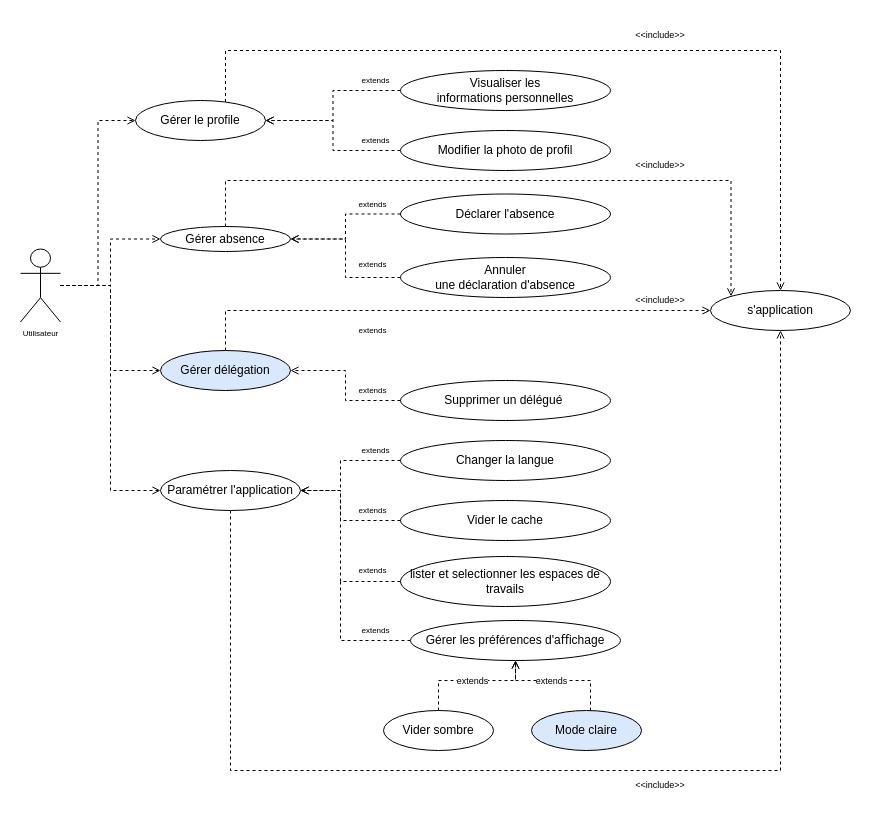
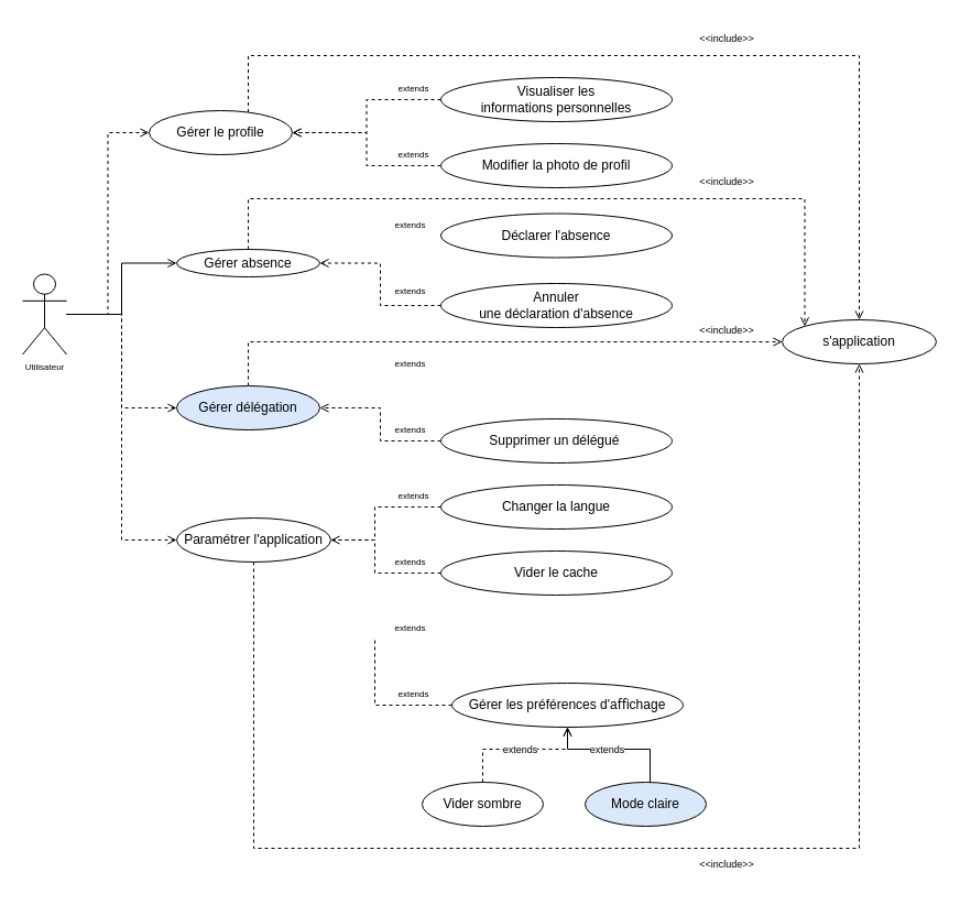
  <mxCell id="0" />
  <mxCell id="1" parent="0" />
  <mxCell id="2" style="edgeStyle=orthogonalEdgeStyle;html=1;dashed=1;rounded=0;endArrow=open;endFill=0;" edge="1" parent="1" source="3" target="31"><mxGeometry relative="1" as="geometry" /></mxCell>
  <mxCell id="3" value="&lt;div&gt;Visualiser l&lt;span style=&quot;background-color: initial;&quot;&gt;es informations&amp;nbsp;&lt;/span&gt;&lt;span style=&quot;background-color: initial;&quot;&gt;personnelles&lt;/span&gt;&lt;/div&gt;" style="ellipse;whiteSpace=wrap;html=1;" parent="1" vertex="1"><mxGeometry x="400" y="70" width="210" height="40" as="geometry" /></mxCell>
  <mxCell id="4" style="edgeStyle=orthogonalEdgeStyle;html=1;entryX=1;entryY=0.5;entryDx=0;entryDy=0;dashed=1;rounded=0;endArrow=open;endFill=0;" edge="1" parent="1" source="5" target="31"><mxGeometry relative="1" as="geometry" /></mxCell>
  <mxCell id="5" value="&lt;div&gt;Modifier&amp;nbsp;&lt;span style=&quot;background-color: initial;&quot;&gt;la photo de profil&lt;/span&gt;&lt;/div&gt;" style="ellipse;whiteSpace=wrap;html=1;" parent="1" vertex="1"><mxGeometry x="400" y="130" width="210" height="40" as="geometry" /></mxCell>
- <mxCell id="6" style="edgeStyle=orthogonalEdgeStyle;html=1;dashed=1;rounded=0;endArrow=open;endFill=0;" edge="1" parent="1" source="7" target="27"><mxGeometry relative="1" as="geometry" /></mxCell>
  <mxCell id="7" value="&lt;div&gt;Déclarer&amp;nbsp;&lt;span style=&quot;background-color: initial;&quot;&gt;l'absence&lt;/span&gt;&lt;/div&gt;" style="ellipse;whiteSpace=wrap;html=1;" parent="1" vertex="1"><mxGeometry x="400" y="193.5" width="210" height="40" as="geometry" /></mxCell>
  <mxCell id="8" style="edgeStyle=orthogonalEdgeStyle;html=1;entryX=1;entryY=0.5;entryDx=0;entryDy=0;dashed=1;rounded=0;endArrow=open;endFill=0;" edge="1" parent="1" source="9" target="27"><mxGeometry relative="1" as="geometry" /></mxCell>
  <mxCell id="9" value="&lt;div&gt;Annuler&lt;/div&gt;&lt;div&gt;une déclara&lt;span style=&quot;background-color: initial;&quot;&gt;tion d'absence&lt;/span&gt;&lt;/div&gt;" style="ellipse;whiteSpace=wrap;html=1;" parent="1" vertex="1"><mxGeometry x="400" y="257" width="210" height="40" as="geometry" /></mxCell>
  <mxCell id="10" style="edgeStyle=orthogonalEdgeStyle;html=1;entryX=1;entryY=0.5;entryDx=0;entryDy=0;dashed=1;rounded=0;endArrow=open;endFill=0;" edge="1" parent="1" source="11" target="29"><mxGeometry relative="1" as="geometry" /></mxCell>
  <mxCell id="11" value="&lt;div&gt;Supprimer un délégué&amp;nbsp;&lt;/div&gt;" style="ellipse;whiteSpace=wrap;html=1;" parent="1" vertex="1"><mxGeometry x="400" y="380" width="210" height="40" as="geometry" /></mxCell>
  <mxCell id="12" style="edgeStyle=orthogonalEdgeStyle;html=1;entryX=1;entryY=0.5;entryDx=0;entryDy=0;dashed=1;rounded=0;endArrow=none;endFill=0;" edge="1" parent="1" source="13" target="33"><mxGeometry relative="1" as="geometry"><Array as="points"><mxPoint x="340" y="460" /><mxPoint x="340" y="490" /></Array></mxGeometry></mxCell>
  <mxCell id="13" value="Changer la langue" style="ellipse;whiteSpace=wrap;html=1;" parent="1" vertex="1"><mxGeometry x="400" y="440" width="210" height="40" as="geometry" /></mxCell>
  <mxCell id="14" style="edgeStyle=orthogonalEdgeStyle;html=1;dashed=1;rounded=0;entryX=1;entryY=0.5;entryDx=0;entryDy=0;endArrow=open;endFill=0;" edge="1" parent="1" source="15" target="33"><mxGeometry relative="1" as="geometry"><mxPoint x="280" y="490" as="targetPoint" /><Array as="points"><mxPoint x="340" y="520" /><mxPoint x="340" y="490" /></Array></mxGeometry></mxCell>
  <mxCell id="15" value="Vider le cache" style="ellipse;whiteSpace=wrap;html=1;" parent="1" vertex="1"><mxGeometry x="400" y="500" width="210" height="40" as="geometry" /></mxCell>
- <mxCell id="16" style="edgeStyle=orthogonalEdgeStyle;html=1;entryX=1;entryY=0.5;entryDx=0;entryDy=0;dashed=1;rounded=0;endArrow=open;endFill=0;" edge="1" parent="1" source="17" target="33"><mxGeometry relative="1" as="geometry"><Array as="points"><mxPoint x="340" y="581" /><mxPoint x="340" y="490" /></Array></mxGeometry></mxCell>
- <mxCell id="17" value="lister et selectionner les espaces de travails" style="ellipse;whiteSpace=wrap;html=1;" parent="1" vertex="1"><mxGeometry x="400" y="556" width="210" height="50" as="geometry" /></mxCell>
  <mxCell id="18" value="extends" style="text;html=1;align=center;verticalAlign=middle;resizable=0;points=[];autosize=1;strokeColor=none;fillColor=none;fontSize=8;" parent="1" vertex="1"><mxGeometry x="350" y="620" width="50" height="20" as="geometry" /></mxCell>
  <mxCell id="19" style="edgeStyle=orthogonalEdgeStyle;rounded=0;html=1;dashed=1;endArrow=open;endFill=0;entryX=0;entryY=0.5;entryDx=0;entryDy=0;" edge="1" parent="1" source="23" target="31"><mxGeometry relative="1" as="geometry" /></mxCell>
- <mxCell id="20" style="edgeStyle=orthogonalEdgeStyle;rounded=0;html=1;entryX=0;entryY=0.5;entryDx=0;entryDy=0;dashed=1;endArrow=open;endFill=0;" edge="1" parent="1" source="23" target="27"><mxGeometry relative="1" as="geometry" /></mxCell>
+ <mxCell id="20" style="edgeStyle=orthogonalEdgeStyle;rounded=0;html=1;entryX=0;entryY=0.5;entryDx=0;entryDy=0;dashed=0;endArrow=open;endFill=0;" edge="1" parent="1" source="23" target="27"><mxGeometry relative="1" as="geometry" /></mxCell>
  <mxCell id="21" style="edgeStyle=orthogonalEdgeStyle;rounded=0;html=1;entryX=0;entryY=0.5;entryDx=0;entryDy=0;dashed=1;endArrow=open;endFill=0;" edge="1" parent="1" source="23" target="29"><mxGeometry relative="1" as="geometry" /></mxCell>
  <mxCell id="22" style="edgeStyle=orthogonalEdgeStyle;rounded=0;html=1;dashed=1;endArrow=open;endFill=0;entryX=0;entryY=0.5;entryDx=0;entryDy=0;" edge="1" parent="1" source="23" target="33"><mxGeometry relative="1" as="geometry"><mxPoint x="310" y="490" as="targetPoint" /></mxGeometry></mxCell>
  <mxCell id="23" value="Utilisateur" style="shape=umlActor;verticalLabelPosition=bottom;verticalAlign=top;html=1;fontSize=8;" parent="1" vertex="1"><mxGeometry x="20" y="248.5" width="40" height="73" as="geometry" /></mxCell>
  <mxCell id="24" value="s'application" style="ellipse;whiteSpace=wrap;html=1;" parent="1" vertex="1"><mxGeometry x="710" y="290" width="140" height="40" as="geometry" /></mxCell>
  <mxCell id="25" value="&amp;lt;&amp;lt;include&amp;gt;&amp;gt;" style="text;html=1;strokeColor=none;fillColor=none;align=center;verticalAlign=middle;whiteSpace=wrap;rounded=0;fontSize=9;" parent="1" vertex="1"><mxGeometry x="630" y="285" width="60" height="30" as="geometry" /></mxCell>
  <mxCell id="26" style="edgeStyle=orthogonalEdgeStyle;rounded=0;html=1;entryX=0;entryY=0;entryDx=0;entryDy=0;dashed=1;endArrow=open;endFill=0;" edge="1" parent="1" source="27" target="24"><mxGeometry relative="1" as="geometry"><Array as="points"><mxPoint x="225" y="180" /><mxPoint x="731" y="180" /></Array></mxGeometry></mxCell>
  <mxCell id="27" value="&lt;div&gt;Gérer absence&lt;/div&gt;" style="ellipse;whiteSpace=wrap;html=1;" vertex="1" parent="1"><mxGeometry x="160" y="226" width="130" height="25" as="geometry" /></mxCell>
  <mxCell id="28" style="edgeStyle=orthogonalEdgeStyle;rounded=0;html=1;entryX=0;entryY=0.5;entryDx=0;entryDy=0;dashed=1;endArrow=open;endFill=0;" edge="1" parent="1" source="29" target="24"><mxGeometry relative="1" as="geometry"><Array as="points"><mxPoint x="225" y="310" /></Array></mxGeometry></mxCell>
  <mxCell id="29" value="&lt;div&gt;Gérer délégation&lt;/div&gt;" style="ellipse;whiteSpace=wrap;html=1;fillColor=#dae8fc;" vertex="1" parent="1"><mxGeometry x="160" y="350" width="130" height="40" as="geometry" /></mxCell>
  <mxCell id="30" style="edgeStyle=orthogonalEdgeStyle;rounded=0;html=1;entryX=0.5;entryY=0;entryDx=0;entryDy=0;dashed=1;endArrow=open;endFill=0;" edge="1" parent="1" source="31" target="24"><mxGeometry relative="1" as="geometry"><Array as="points"><mxPoint x="225" y="50" /><mxPoint x="780" y="50" /></Array></mxGeometry></mxCell>
  <mxCell id="31" value="&lt;div&gt;Gérer le profile&lt;/div&gt;" style="ellipse;whiteSpace=wrap;html=1;" vertex="1" parent="1"><mxGeometry x="135" y="100" width="130" height="40" as="geometry" /></mxCell>
  <mxCell id="32" style="edgeStyle=orthogonalEdgeStyle;rounded=0;html=1;entryX=0.5;entryY=1;entryDx=0;entryDy=0;dashed=1;endArrow=open;endFill=0;" edge="1" parent="1" source="33" target="24"><mxGeometry relative="1" as="geometry"><Array as="points"><mxPoint x="230" y="770" /><mxPoint x="780" y="770" /></Array></mxGeometry></mxCell>
  <mxCell id="33" value="&lt;div&gt;Paramétrer l'application&lt;/div&gt;" style="ellipse;whiteSpace=wrap;html=1;" vertex="1" parent="1"><mxGeometry x="160" y="470" width="140" height="40" as="geometry" /></mxCell>
  <mxCell id="34" style="edgeStyle=orthogonalEdgeStyle;html=1;dashed=1;rounded=0;endArrow=none;endFill=0;" edge="1" parent="1" source="35"><mxGeometry relative="1" as="geometry"><mxPoint x="340" y="580" as="targetPoint" /><Array as="points"><mxPoint x="340" y="640" /></Array></mxGeometry></mxCell>
  <mxCell id="35" value="&lt;div&gt;Gérer les&amp;nbsp;&lt;span style=&quot;background-color: initial;&quot;&gt;préférences&amp;nbsp;&lt;/span&gt;&lt;span style=&quot;background-color: initial;&quot;&gt;d'aﬀichage&lt;/span&gt;&lt;/div&gt;" style="ellipse;whiteSpace=wrap;html=1;" vertex="1" parent="1"><mxGeometry x="410" y="620" width="210" height="40" as="geometry" /></mxCell>
- <mxCell id="36" value="&lt;font style=&quot;font-size: 9px;&quot;&gt;extends&lt;/font&gt;" style="edgeStyle=orthogonalEdgeStyle;html=1;entryX=0.5;entryY=1;entryDx=0;entryDy=0;dashed=1;startArrow=none;startFill=0;endArrow=open;endFill=0;rounded=0;" edge="1" parent="1" source="37" target="35"><mxGeometry x="0.1" relative="1" as="geometry"><Array as="points"><mxPoint x="590" y="680" /><mxPoint x="515" y="680" /></Array><mxPoint as="offset" /></mxGeometry></mxCell>
+ <mxCell id="36" value="&lt;font style=&quot;font-size: 9px;&quot;&gt;extends&lt;/font&gt;" style="edgeStyle=orthogonalEdgeStyle;html=1;entryX=0.5;entryY=1;entryDx=0;entryDy=0;dashed=0;startArrow=none;startFill=0;endArrow=open;endFill=0;rounded=0;" edge="1" parent="1" source="37" target="35"><mxGeometry x="0.1" relative="1" as="geometry"><Array as="points"><mxPoint x="590" y="680" /><mxPoint x="515" y="680" /></Array><mxPoint as="offset" /></mxGeometry></mxCell>
  <mxCell id="37" value="&lt;div&gt;Mode claire&lt;/div&gt;" style="ellipse;whiteSpace=wrap;html=1;fillColor=#dae8fc;" vertex="1" parent="1"><mxGeometry x="531" y="710" width="110" height="40" as="geometry" /></mxCell>
  <mxCell id="38" value="&lt;font style=&quot;font-size: 9px;&quot;&gt;extends&lt;/font&gt;" style="edgeStyle=orthogonalEdgeStyle;html=1;entryX=0.5;entryY=1;entryDx=0;entryDy=0;dashed=1;startArrow=none;startFill=0;endArrow=open;endFill=0;rounded=0;" edge="1" parent="1" source="39" target="35"><mxGeometry relative="1" as="geometry"><Array as="points"><mxPoint x="438" y="680" /><mxPoint x="515" y="680" /></Array></mxGeometry></mxCell>
  <mxCell id="39" value="&lt;div&gt;Vider sombre&lt;/div&gt;" style="ellipse;whiteSpace=wrap;html=1;" vertex="1" parent="1"><mxGeometry x="383" y="710" width="110" height="40" as="geometry" /></mxCell>
  <mxCell id="40" value="extends" style="text;html=1;align=center;verticalAlign=middle;resizable=0;points=[];autosize=1;strokeColor=none;fillColor=none;fontSize=8;" vertex="1" parent="1"><mxGeometry x="347" y="560" width="50" height="20" as="geometry" /></mxCell>
  <mxCell id="41" value="extends" style="text;html=1;align=center;verticalAlign=middle;resizable=0;points=[];autosize=1;strokeColor=none;fillColor=none;fontSize=8;" vertex="1" parent="1"><mxGeometry x="347" y="500" width="50" height="20" as="geometry" /></mxCell>
  <mxCell id="42" value="extends" style="text;html=1;align=center;verticalAlign=middle;resizable=0;points=[];autosize=1;strokeColor=none;fillColor=none;fontSize=8;" vertex="1" parent="1"><mxGeometry x="350" y="440" width="50" height="20" as="geometry" /></mxCell>
  <mxCell id="43" value="extends" style="text;html=1;align=center;verticalAlign=middle;resizable=0;points=[];autosize=1;strokeColor=none;fillColor=none;fontSize=8;" vertex="1" parent="1"><mxGeometry x="347" y="320" width="50" height="20" as="geometry" /></mxCell>
  <mxCell id="44" value="extends" style="text;html=1;align=center;verticalAlign=middle;resizable=0;points=[];autosize=1;strokeColor=none;fillColor=none;fontSize=8;" vertex="1" parent="1"><mxGeometry x="347" y="380" width="50" height="20" as="geometry" /></mxCell>
  <mxCell id="45" value="extends" style="text;html=1;align=center;verticalAlign=middle;resizable=0;points=[];autosize=1;strokeColor=none;fillColor=none;fontSize=8;" vertex="1" parent="1"><mxGeometry x="347" y="253.5" width="50" height="20" as="geometry" /></mxCell>
  <mxCell id="46" value="extends" style="text;html=1;align=center;verticalAlign=middle;resizable=0;points=[];autosize=1;strokeColor=none;fillColor=none;fontSize=8;" vertex="1" parent="1"><mxGeometry x="347" y="193.5" width="50" height="20" as="geometry" /></mxCell>
  <mxCell id="47" value="extends" style="text;html=1;align=center;verticalAlign=middle;resizable=0;points=[];autosize=1;strokeColor=none;fillColor=none;fontSize=8;" vertex="1" parent="1"><mxGeometry x="350" y="130" width="50" height="20" as="geometry" /></mxCell>
  <mxCell id="48" value="extends" style="text;html=1;align=center;verticalAlign=middle;resizable=0;points=[];autosize=1;strokeColor=none;fillColor=none;fontSize=8;" vertex="1" parent="1"><mxGeometry x="350" y="70" width="50" height="20" as="geometry" /></mxCell>
  <mxCell id="49" value="&amp;lt;&amp;lt;include&amp;gt;&amp;gt;" style="text;html=1;strokeColor=none;fillColor=none;align=center;verticalAlign=middle;whiteSpace=wrap;rounded=0;fontSize=9;" vertex="1" parent="1"><mxGeometry x="630" y="150" width="60" height="30" as="geometry" /></mxCell>
  <mxCell id="50" value="&amp;lt;&amp;lt;include&amp;gt;&amp;gt;" style="text;html=1;strokeColor=none;fillColor=none;align=center;verticalAlign=middle;whiteSpace=wrap;rounded=0;fontSize=9;" vertex="1" parent="1"><mxGeometry x="630" y="20" width="60" height="30" as="geometry" /></mxCell>
  <mxCell id="51" value="&amp;lt;&amp;lt;include&amp;gt;&amp;gt;" style="text;html=1;strokeColor=none;fillColor=none;align=center;verticalAlign=middle;whiteSpace=wrap;rounded=0;fontSize=9;" vertex="1" parent="1"><mxGeometry x="630" y="770" width="60" height="30" as="geometry" /></mxCell>
